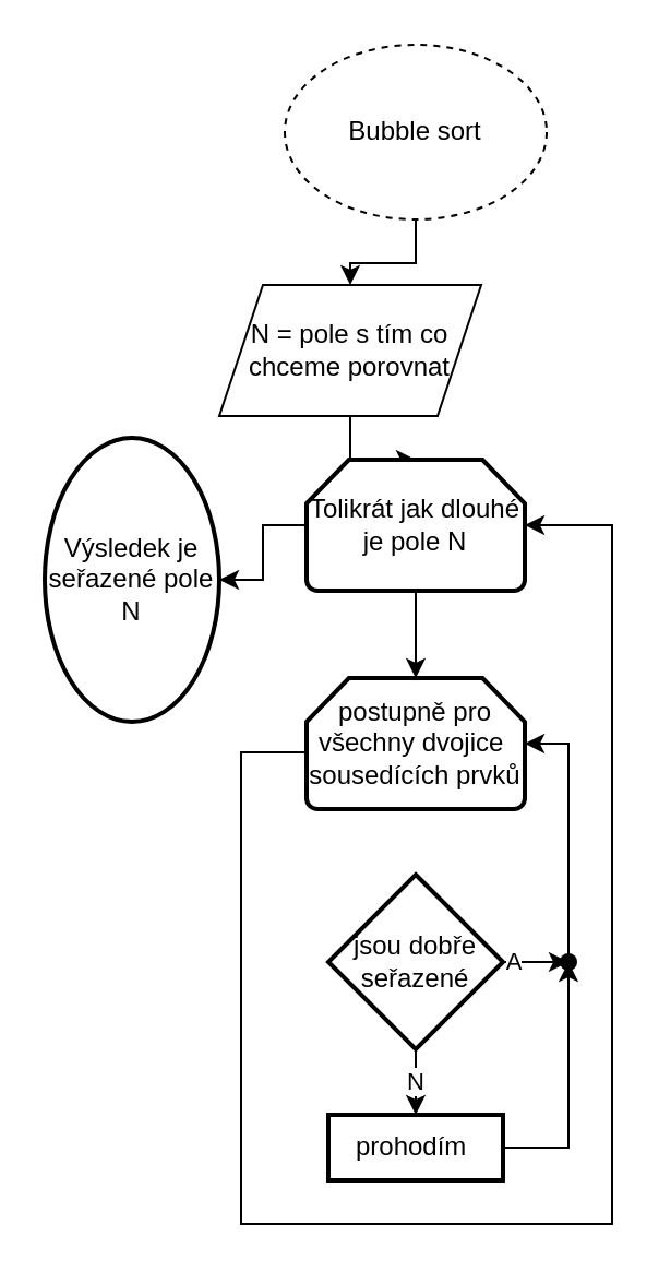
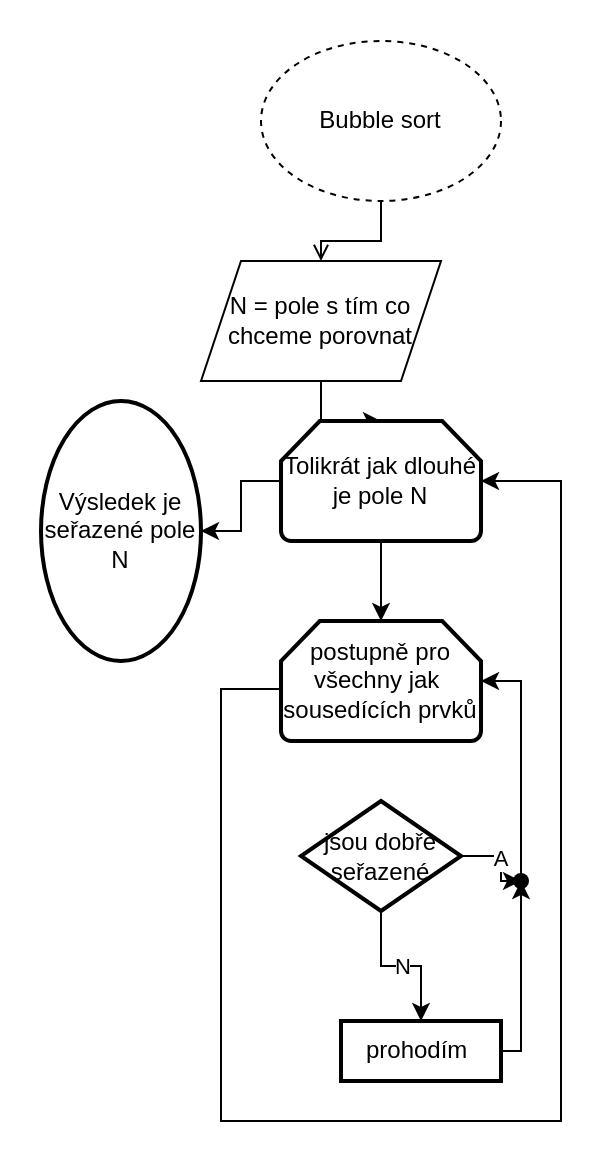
  <mxCell id="0" />
  <mxCell id="1" parent="0" />
- <mxCell id="2" value="" style="edgeStyle=orthogonalEdgeStyle;rounded=0;orthogonalLoop=1;jettySize=auto;html=1;" edge="1" parent="1" source="3" target="5"><mxGeometry relative="1" as="geometry" /></mxCell>
+ <mxCell id="2" value="" style="edgeStyle=orthogonalEdgeStyle;rounded=0;orthogonalLoop=1;jettySize=auto;html=1;endArrow=open;" edge="1" parent="1" source="3" target="5"><mxGeometry relative="1" as="geometry" /></mxCell>
  <mxCell id="3" value="Bubble sort" style="ellipse;whiteSpace=wrap;html=1;dashed=1;" vertex="1" parent="1"><mxGeometry x="130" y="20" width="120" height="80" as="geometry" /></mxCell>
  <mxCell id="4" value="" style="edgeStyle=orthogonalEdgeStyle;rounded=0;orthogonalLoop=1;jettySize=auto;html=1;" edge="1" parent="1" source="5" target="8"><mxGeometry relative="1" as="geometry" /></mxCell>
  <mxCell id="5" value="N = pole s tím co chceme porovnat" style="shape=parallelogram;perimeter=parallelogramPerimeter;whiteSpace=wrap;html=1;fixedSize=1;" vertex="1" parent="1"><mxGeometry x="100" y="130" width="120" height="60" as="geometry" /></mxCell>
  <mxCell id="6" value="" style="edgeStyle=orthogonalEdgeStyle;rounded=0;orthogonalLoop=1;jettySize=auto;html=1;" edge="1" parent="1" source="8" target="9"><mxGeometry relative="1" as="geometry" /></mxCell>
  <mxCell id="7" value="" style="edgeStyle=orthogonalEdgeStyle;rounded=0;orthogonalLoop=1;jettySize=auto;html=1;" edge="1" parent="1" source="8" target="11"><mxGeometry relative="1" as="geometry" /></mxCell>
  <mxCell id="8" value="Tolikrát jak dlouhé je pole N" style="strokeWidth=2;html=1;shape=mxgraph.flowchart.loop_limit;whiteSpace=wrap;" vertex="1" parent="1"><mxGeometry x="140" y="210" width="100" height="60" as="geometry" /></mxCell>
  <mxCell id="9" value="Výsledek je seřazené pole N" style="ellipse;whiteSpace=wrap;html=1;strokeWidth=2;" vertex="1" parent="1"><mxGeometry x="20" y="200" width="80" height="130" as="geometry" /></mxCell>
  <mxCell id="10" style="edgeStyle=orthogonalEdgeStyle;rounded=0;orthogonalLoop=1;jettySize=auto;html=1;" edge="1" parent="1" source="11" target="8"><mxGeometry relative="1" as="geometry"><mxPoint x="270" y="250" as="targetPoint" /><mxPoint x="141.7" y="343.5" as="sourcePoint" /><Array as="points"><mxPoint x="110" y="344" /><mxPoint x="110" y="560" /><mxPoint x="280" y="560" /><mxPoint x="280" y="240" /></Array></mxGeometry></mxCell>
- <mxCell id="11" value="postupně pro všechny dvojice&amp;nbsp;&lt;br&gt;sousedících prvků" style="strokeWidth=2;html=1;shape=mxgraph.flowchart.loop_limit;whiteSpace=wrap;" vertex="1" parent="1"><mxGeometry x="140" y="310" width="100" height="60" as="geometry" /></mxCell>
+ <mxCell id="11" value="postupně pro všechny jak&amp;nbsp;&lt;br&gt;sousedících prvků" style="strokeWidth=2;html=1;shape=mxgraph.flowchart.loop_limit;whiteSpace=wrap;" vertex="1" parent="1"><mxGeometry x="140" y="310" width="100" height="60" as="geometry" /></mxCell>
  <mxCell id="12" value="A" style="edgeStyle=orthogonalEdgeStyle;rounded=0;orthogonalLoop=1;jettySize=auto;html=1;" edge="1" parent="1" source="14" target="16"><mxGeometry relative="1" as="geometry"><mxPoint x="290" y="480" as="targetPoint" /></mxGeometry></mxCell>
  <mxCell id="13" value="N" style="edgeStyle=orthogonalEdgeStyle;rounded=0;orthogonalLoop=1;jettySize=auto;html=1;" edge="1" parent="1" source="14" target="15"><mxGeometry relative="1" as="geometry" /></mxCell>
- <mxCell id="14" value="jsou dobře seřazené" style="rhombus;whiteSpace=wrap;html=1;strokeWidth=2;" vertex="1" parent="1"><mxGeometry x="150" y="400" width="80" height="80" as="geometry" /></mxCell>
- <mxCell id="15" value="prohodím&amp;nbsp;" style="whiteSpace=wrap;html=1;strokeWidth=2;" vertex="1" parent="1"><mxGeometry x="150" y="510" width="80" height="30" as="geometry" /></mxCell>
+ <mxCell id="14" value="jsou dobře seřazené" style="rhombus;whiteSpace=wrap;html=1;strokeWidth=2;" vertex="1" parent="1"><mxGeometry x="150" y="400" width="80" height="55" as="geometry" /></mxCell>
+ <mxCell id="15" value="prohodím&amp;nbsp;" style="whiteSpace=wrap;html=1;strokeWidth=2;" vertex="1" parent="1"><mxGeometry x="170" y="510" width="80" height="30" as="geometry" /></mxCell>
  <mxCell id="16" value="" style="shape=waypoint;sketch=0;size=6;pointerEvents=1;points=[];fillColor=default;resizable=0;rotatable=0;perimeter=centerPerimeter;snapToPoint=1;strokeWidth=2;" vertex="1" parent="1"><mxGeometry x="250" y="430" width="20" height="20" as="geometry" /></mxCell>
  <mxCell id="17" style="edgeStyle=orthogonalEdgeStyle;rounded=0;orthogonalLoop=1;jettySize=auto;html=1;" edge="1" parent="1" source="16" target="16"><mxGeometry relative="1" as="geometry" /></mxCell>
  <mxCell id="18" style="edgeStyle=orthogonalEdgeStyle;rounded=0;orthogonalLoop=1;jettySize=auto;html=1;" edge="1" parent="1" source="15" target="16"><mxGeometry relative="1" as="geometry"><mxPoint x="290" y="560" as="targetPoint" /><Array as="points"><mxPoint x="260" y="525" /></Array></mxGeometry></mxCell>
  <mxCell id="19" style="edgeStyle=orthogonalEdgeStyle;rounded=0;orthogonalLoop=1;jettySize=auto;html=1;entryX=1;entryY=0.5;entryDx=0;entryDy=0;entryPerimeter=0;exitX=0.5;exitY=0.283;exitDx=0;exitDy=0;exitPerimeter=0;" edge="1" parent="1" source="16" target="11"><mxGeometry relative="1" as="geometry"><mxPoint x="380" y="460" as="sourcePoint" /><Array as="points"><mxPoint x="260" y="340" /></Array></mxGeometry></mxCell>
